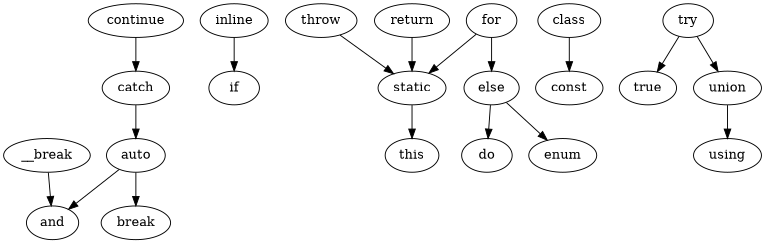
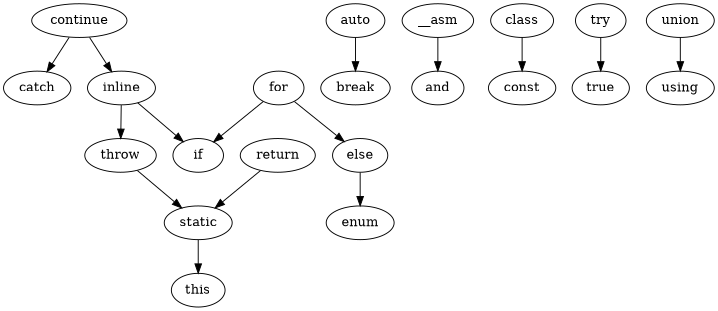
  digraph {
    continue
    catch
    inline
    auto
    throw
    if
    and
    break
    class
    const
    for
    else
    static
-   __asm [label=__break]
-   do
+   __asm
    enum
    this
    try
    true
    union
    return
    using
    continue -> catch
-   catch -> auto
+   continue -> inline
+   inline -> throw
    inline -> if
-   auto -> and
    auto -> break
    throw -> static
    class -> const
-   for -> static
+   for -> if
    for -> else
-   else -> do
    else -> enum
    static -> this
    __asm -> and
    try -> true
-   try -> union
    union -> using
    return -> static
  }
